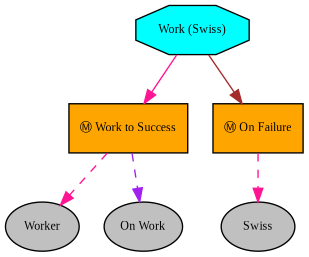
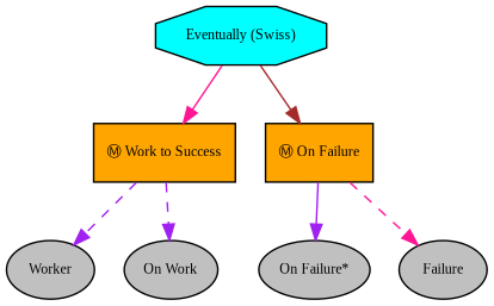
  digraph {
    fontname="Liberation Serif"
    ordering=out
    node [fillcolor=gray fontcolor=black fontname="Liberation Serif" fontsize=9 shape=ellipse style=filled]
    edge [color=deeppink fontname="Liberation Serif" style=solid]
-   n1 [fillcolor=cyan label="Work (Swiss)" shape=octagon]
+   n1 [fillcolor=cyan label="Eventually (Swiss)" shape=octagon]
    n2 [fillcolor=orange label="Ⓜ Work to Success" shape=box]
    n3 [fillcolor=orange label="Ⓜ On Failure" shape=box]
    n4 [label=Worker]
    n5 [label="On Work"]
-   n7 [label=Swiss]
+   n6 [label="On Failure*"]
+   n7 [label=Failure]
    n1 -> n2
    n1 -> n3 [color=brown]
-   n2 -> n4 [style=dashed]
+   n2 -> n4 [color=purple style=dashed]
    n2 -> n5 [color=purple style=dashed]
+   n3 -> n6 [color=purple]
    n3 -> n7 [style=dashed]
  }
